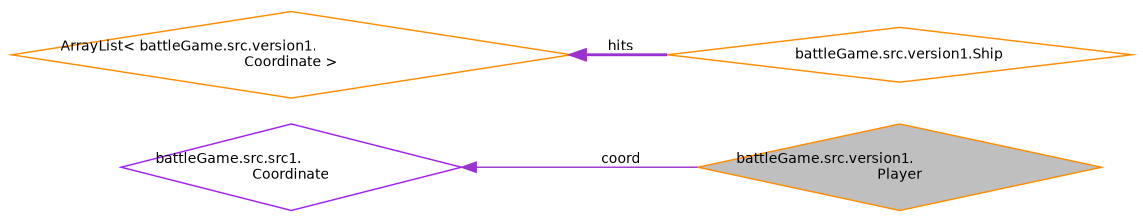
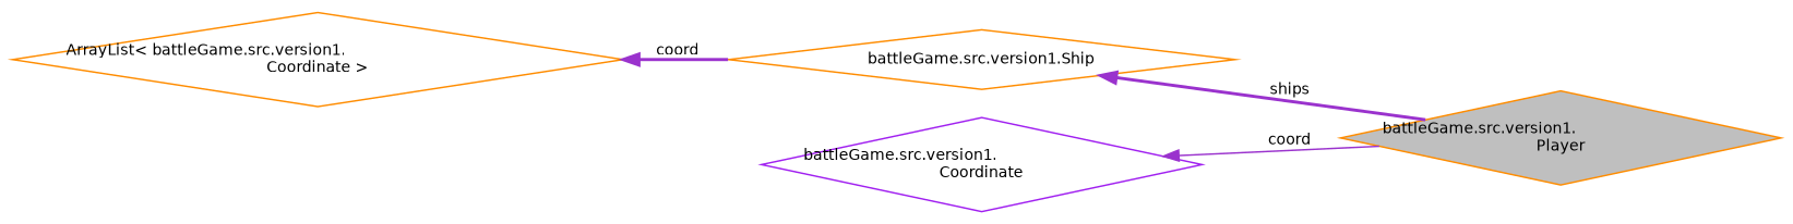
  digraph {
    rankdir=LR
    node [color=darkorange fillcolor=white fontname=Helvetica fontsize=10 shape=diamond style=filled]
    edge [color=darkorchid3 dir=back fontname=Helvetica fontsize=10 labelfontname=Helvetica labelfontsize=10 style=bold]
    n1 [fillcolor=grey75 fontcolor=black height=0.2 label="battleGame.src.version1.\lPlayer" width=0.4]
    n2 [height=0.2 label="battleGame.src.version1.Ship" width=0.4]
    n3 [height=0.2 label="ArrayList\< battleGame.src.version1.\lCoordinate \>" width=0.4]
-   n4 [color=purple height=0.2 label="battleGame.src.src1.\lCoordinate" width=0.4]
-   n3 -> n2 [label=" hits"]
+   n4 [color=purple height=0.2 label="battleGame.src.version1.\lCoordinate" width=0.4]
+   n2 -> n1 [label=" ships"]
+   n3 -> n2 [label=" coord"]
    n4 -> n1 [label=" coord" style=solid]
  }
